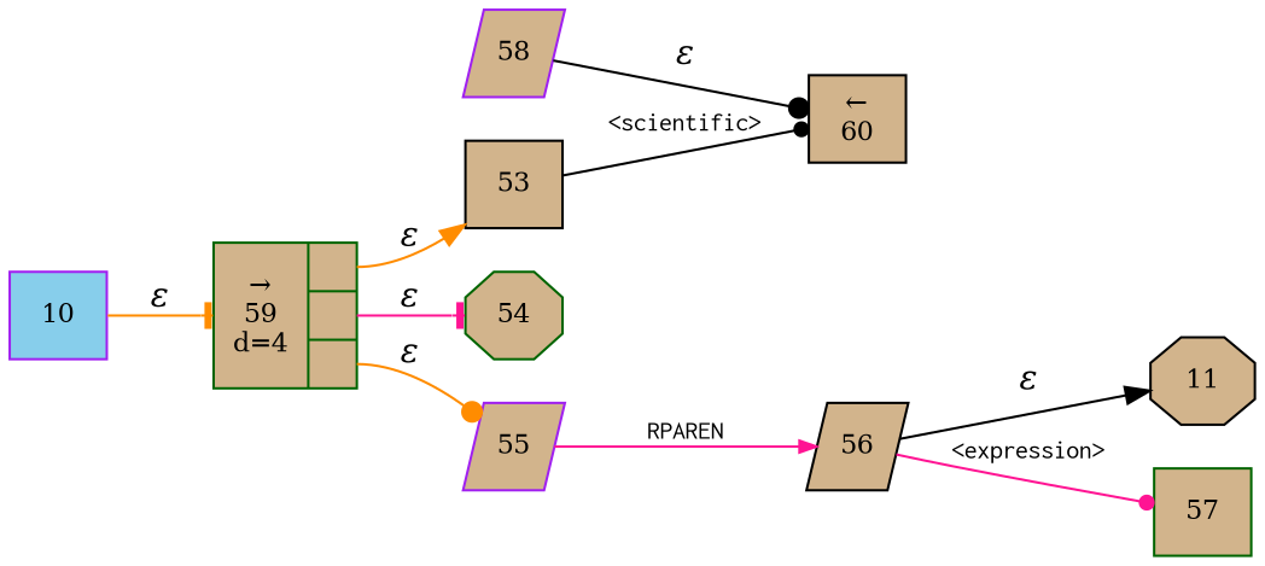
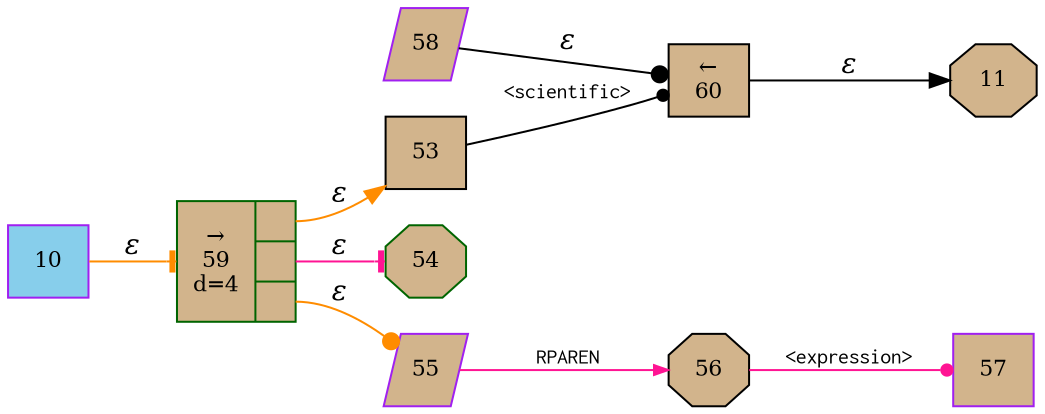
  digraph {
    rankdir=LR
    node [color=black fillcolor=tan fixedsize=true fontsize=11 shape=box style=filled peripheries=1]
    edge [arrowhead=dot color=black fontname="Times-Italic"]
    n1 [label=11 shape=octagon width=.6 peripheries=""]
    n2 [label=53 width=.55]
    n3 [label="&larr;\n60" width=.55]
    n4 [color=darkgreen label=54 shape=octagon width=.55]
    n5 [color=purple label=55 shape=parallelogram width=.55]
-   n6 [label=56 shape=parallelogram width=.55]
-   n7 [color=darkgreen label=57 width=.55]
+   n6 [label=56 shape=octagon width=.55]
+   n7 [color=purple label=57 width=.55]
    n8 [color=purple label=58 shape=parallelogram width=.55]
    n9 [color=purple fillcolor=skyblue label=10 width=.55]
    n10 [color=darkgreen fixedsize=false label="{&rarr;\n59\nd=4|{<p0>|<p1>|<p2>}}" shape=record]
    n2 -> n3 [arrowsize=.7 fontname=Courier fontsize=11 label="<scientific>"]
-   n6 -> n1 [arrowhead=normal label="&epsilon;"]
+   n3 -> n1 [arrowhead=normal label="&epsilon;"]
    n5 -> n6 [arrowhead=normal arrowsize=.7 color=deeppink fontname=Courier fontsize=11 label=RPAREN]
    n6 -> n7 [arrowsize=.7 color=deeppink fontname=Courier fontsize=11 label="<expression>"]
    n8 -> n3 [label="&epsilon;"]
    n9 -> n10 [arrowhead=tee color=darkorange label="&epsilon;"]
    n10 -> n2 [arrowhead=normal color=darkorange label="&epsilon;" tailport=p0]
    n10 -> n4 [arrowhead=tee color=deeppink label="&epsilon;" tailport=p1]
    n10 -> n5 [color=darkorange label="&epsilon;" tailport=p2]
  }
